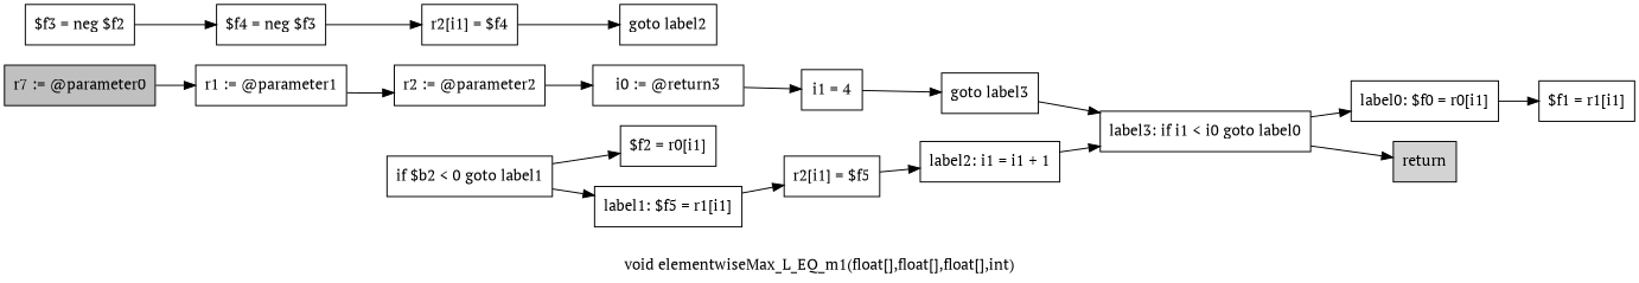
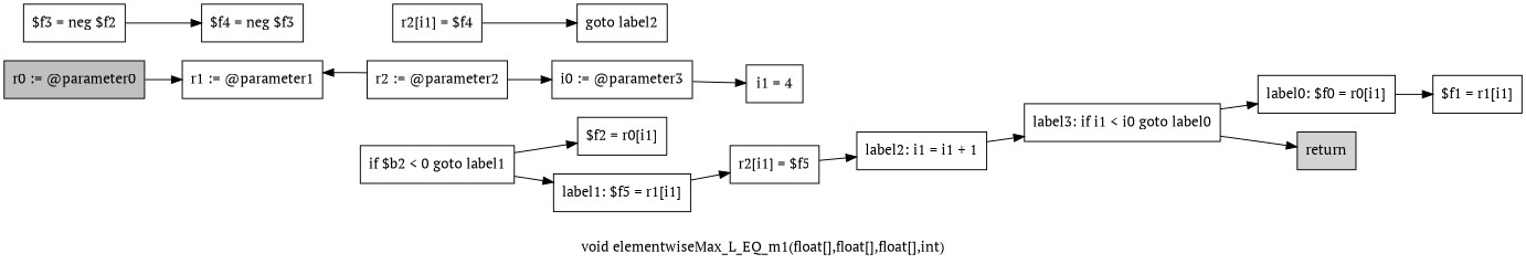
  digraph {
    fontname="PT Serif"
    label="void elementwiseMax_L_EQ_m1(float[],float[],float[],int)"
    rankdir=LR
    node [fontname="PT Serif" shape=box]
    edge [fontname="PT Serif"]
-   n1 [fillcolor=gray label="r7 := @parameter0" style=filled]
+   n1 [fillcolor=gray label="r0 := @parameter0" style=filled]
    n2 [label="r1 := @parameter1"]
    n3 [label="r2 := @parameter2"]
-   n4 [label="i0 := @return3"]
+   n4 [label="i0 := @parameter3"]
    n5 [label="i1 = 4"]
-   n6 [label="goto label3"]
    n7 [label="label3: if i1 < i0 goto label0"]
    n8 [label="label0: $f0 = r0[i1]"]
    n9 [fillcolor=lightgray label=return style=filled]
    n10 [label="$f1 = r1[i1]"]
    n11 [label="if $b2 < 0 goto label1"]
    n12 [label="$f2 = r0[i1]"]
    n13 [label="label1: $f5 = r1[i1]"]
    n14 [label="r2[i1] = $f5"]
    n15 [label="$f3 = neg $f2"]
    n16 [label="$f4 = neg $f3"]
    n17 [label="label2: i1 = i1 + 1"]
    n18 [label="r2[i1] = $f4"]
    n19 [label="goto label2"]
    n1 -> n2
-   n2 -> n3
+   n3 -> n2
    n3 -> n4
    n4 -> n5
-   n5 -> n6
-   n6 -> n7
    n7 -> n8
    n7 -> n9
    n8 -> n10
    n11 -> n12
    n11 -> n13
    n13 -> n14
    n14 -> n17
    n15 -> n16
-   n16 -> n18
    n17 -> n7
    n18 -> n19
  }
